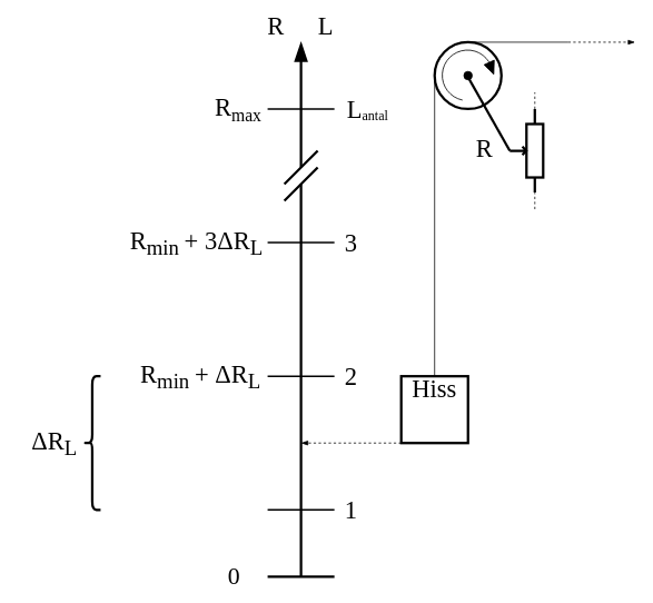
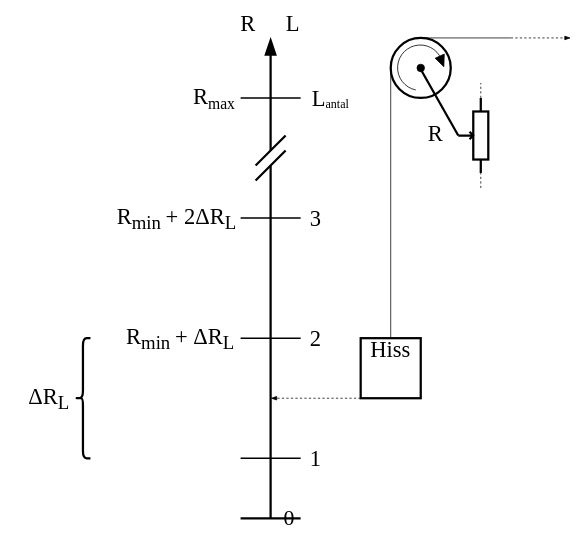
  <mxCell id="0" />
  <mxCell id="1" parent="0" />
  <mxCell id="2" value="" style="whiteSpace=wrap;html=1;aspect=fixed;strokeWidth=3;" vertex="1" parent="1"><mxGeometry x="480" y="450" width="80" height="80" as="geometry" /></mxCell>
  <mxCell id="3" value="" style="endArrow=none;html=1;exitX=0.5;exitY=0;exitDx=0;exitDy=0;" edge="1" parent="1" source="2"><mxGeometry width="50" height="50" relative="1" as="geometry"><mxPoint x="450" y="350" as="sourcePoint" /><mxPoint x="520" y="90" as="targetPoint" /></mxGeometry></mxCell>
  <mxCell id="4" value="" style="ellipse;whiteSpace=wrap;html=1;aspect=fixed;rounded=0;sketch=0;strokeWidth=3;" vertex="1" parent="1"><mxGeometry x="520" y="50" width="80" height="80" as="geometry" /></mxCell>
  <mxCell id="5" value="" style="endArrow=none;html=1;" edge="1" parent="1"><mxGeometry width="50" height="50" relative="1" as="geometry"><mxPoint x="560" y="50" as="sourcePoint" /><mxPoint x="680" y="50" as="targetPoint" /></mxGeometry></mxCell>
  <mxCell id="6" value="" style="pointerEvents=1;verticalLabelPosition=bottom;shadow=0;dashed=0;align=center;html=1;verticalAlign=top;shape=mxgraph.electrical.resistors.potentiometer_1;rounded=0;sketch=0;rotation=90;strokeWidth=3;" vertex="1" parent="1"><mxGeometry x="580" y="160" width="100" height="40" as="geometry" /></mxCell>
  <mxCell id="7" value="" style="endArrow=none;html=1;entryX=0.5;entryY=1;entryDx=0;entryDy=0;entryPerimeter=0;strokeWidth=3;" edge="1" parent="1" target="6"><mxGeometry width="50" height="50" relative="1" as="geometry"><mxPoint x="559" y="90" as="sourcePoint" /><mxPoint x="599" y="110" as="targetPoint" /></mxGeometry></mxCell>
  <mxCell id="8" value="" style="verticalLabelPosition=bottom;shadow=0;dashed=0;align=center;html=1;verticalAlign=top;shape=mxgraph.electrical.rot_mech.verticalLabelPosition=bottom;shadow=0;dashed=0;align=center;fillColor=strokeColor;html=1;verticalAlign=top;strokeWidth=1;shape=mxgraph.electrical.rot_mech.rotation;rounded=0;sketch=0;rotation=-45;flipV=1;" vertex="1" parent="1"><mxGeometry x="521.5" y="58" width="69" height="54" as="geometry" /></mxCell>
  <mxCell id="9" value="" style="ellipse;whiteSpace=wrap;html=1;aspect=fixed;rounded=0;sketch=0;fillColor=#000000;" vertex="1" parent="1"><mxGeometry x="555" y="85" width="10" height="10" as="geometry" /></mxCell>
  <mxCell id="10" value="" style="endArrow=none;html=1;endFill=0;strokeWidth=3;endSize=16;" edge="1" parent="1"><mxGeometry width="50" height="50" relative="1" as="geometry"><mxPoint x="360" y="690" as="sourcePoint" /><mxPoint x="360" y="220" as="targetPoint" /></mxGeometry></mxCell>
  <mxCell id="11" value="" style="endArrow=none;html=1;strokeWidth=3;" edge="1" parent="1"><mxGeometry width="50" height="50" relative="1" as="geometry"><mxPoint x="320" y="690" as="sourcePoint" /><mxPoint x="400" y="690" as="targetPoint" /></mxGeometry></mxCell>
  <mxCell id="12" value="" style="endArrow=none;html=1;strokeWidth=2;" edge="1" parent="1"><mxGeometry width="50" height="50" relative="1" as="geometry"><mxPoint x="320" y="610" as="sourcePoint" /><mxPoint x="400" y="610" as="targetPoint" /></mxGeometry></mxCell>
  <mxCell id="13" value="" style="endArrow=none;html=1;strokeWidth=2;" edge="1" parent="1"><mxGeometry width="50" height="50" relative="1" as="geometry"><mxPoint x="320" y="450" as="sourcePoint" /><mxPoint x="400" y="450" as="targetPoint" /></mxGeometry></mxCell>
  <mxCell id="14" value="" style="endArrow=none;html=1;strokeWidth=2;" edge="1" parent="1"><mxGeometry width="50" height="50" relative="1" as="geometry"><mxPoint x="320" y="290" as="sourcePoint" /><mxPoint x="400" y="290" as="targetPoint" /></mxGeometry></mxCell>
  <mxCell id="15" value="" style="endArrow=none;html=1;strokeWidth=2;" edge="1" parent="1"><mxGeometry width="50" height="50" relative="1" as="geometry"><mxPoint x="320" y="130" as="sourcePoint" /><mxPoint x="400" y="130" as="targetPoint" /></mxGeometry></mxCell>
- <mxCell id="16" value="&lt;font face=&quot;Computer Modern&quot; style=&quot;font-size: 29px&quot;&gt;0&lt;/font&gt;" style="text;html=1;strokeColor=none;fillColor=none;align=center;verticalAlign=middle;whiteSpace=wrap;rounded=0;sketch=0;" vertex="1" parent="1"><mxGeometry x="260" y="680" width="40" height="20" as="geometry" /></mxCell>
+ <mxCell id="16" value="&lt;font face=&quot;Computer Modern&quot; style=&quot;font-size: 29px&quot;&gt;0&lt;/font&gt;" style="text;html=1;strokeColor=none;fillColor=none;align=center;verticalAlign=middle;whiteSpace=wrap;rounded=0;sketch=0;" vertex="1" parent="1"><mxGeometry x="365" y="680" width="40" height="20" as="geometry" /></mxCell>
  <mxCell id="17" value="&lt;font&gt;&lt;font face=&quot;Computer Modern&quot; style=&quot;font-size: 30px&quot;&gt;R&lt;/font&gt;&lt;font face=&quot;Computer Modern&quot; style=&quot;font-size: 25px&quot;&gt;&lt;sub&gt;max&lt;/sub&gt;&lt;/font&gt;&lt;/font&gt;" style="text;html=1;strokeColor=none;fillColor=none;align=center;verticalAlign=middle;whiteSpace=wrap;rounded=0;sketch=0;" vertex="1" parent="1"><mxGeometry x="250" y="120" width="70" height="20" as="geometry" /></mxCell>
  <mxCell id="18" value="&lt;font style=&quot;font-size: 30px&quot;&gt;&lt;font face=&quot;Computer Modern&quot; style=&quot;font-size: 30px&quot;&gt;R&lt;/font&gt;&lt;font face=&quot;Computer Modern&quot; style=&quot;font-size: 30px&quot;&gt;&lt;sub&gt;min&amp;nbsp;&lt;/sub&gt;+ ΔR&lt;sub&gt;L&lt;/sub&gt;&lt;/font&gt;&lt;/font&gt;" style="text;html=1;strokeColor=none;fillColor=none;align=center;verticalAlign=middle;whiteSpace=wrap;rounded=0;sketch=0;" vertex="1" parent="1"><mxGeometry x="160" y="440" width="160" height="20" as="geometry" /></mxCell>
- <mxCell id="19" value="&lt;font style=&quot;font-size: 30px&quot;&gt;&lt;font face=&quot;Computer Modern&quot; style=&quot;font-size: 30px&quot;&gt;R&lt;/font&gt;&lt;font face=&quot;Computer Modern&quot; style=&quot;font-size: 30px&quot;&gt;&lt;sub&gt;min&amp;nbsp;&lt;/sub&gt;+ 3ΔR&lt;sub&gt;L&lt;/sub&gt;&lt;/font&gt;&lt;/font&gt;" style="text;html=1;strokeColor=none;fillColor=none;align=center;verticalAlign=middle;whiteSpace=wrap;rounded=0;sketch=0;" vertex="1" parent="1"><mxGeometry x="150" y="280" width="170" height="20" as="geometry" /></mxCell>
+ <mxCell id="19" value="&lt;font style=&quot;font-size: 30px&quot;&gt;&lt;font face=&quot;Computer Modern&quot; style=&quot;font-size: 30px&quot;&gt;R&lt;/font&gt;&lt;font face=&quot;Computer Modern&quot; style=&quot;font-size: 30px&quot;&gt;&lt;sub&gt;min&amp;nbsp;&lt;/sub&gt;+ 2ΔR&lt;sub&gt;L&lt;/sub&gt;&lt;/font&gt;&lt;/font&gt;" style="text;html=1;strokeColor=none;fillColor=none;align=center;verticalAlign=middle;whiteSpace=wrap;rounded=0;sketch=0;" vertex="1" parent="1"><mxGeometry x="150" y="280" width="170" height="20" as="geometry" /></mxCell>
  <mxCell id="20" value="" style="shape=curlyBracket;whiteSpace=wrap;html=1;rounded=1;sketch=0;fillColor=#000000;strokeWidth=3;" vertex="1" parent="1"><mxGeometry x="100" y="450" width="20" height="160" as="geometry" /></mxCell>
  <mxCell id="21" value="&lt;font style=&quot;font-size: 30px&quot;&gt;&lt;font face=&quot;Computer Modern&quot; style=&quot;font-size: 30px&quot;&gt;ΔR&lt;sub&gt;L&lt;/sub&gt;&lt;/font&gt;&lt;/font&gt;" style="text;html=1;strokeColor=none;fillColor=none;align=center;verticalAlign=middle;whiteSpace=wrap;rounded=0;sketch=0;" vertex="1" parent="1"><mxGeometry x="20" y="520" width="90" height="20" as="geometry" /></mxCell>
  <mxCell id="22" value="&lt;font face=&quot;Computer Modern&quot; style=&quot;font-size: 30px&quot;&gt;R&lt;/font&gt;" style="text;html=1;strokeColor=none;fillColor=none;align=center;verticalAlign=middle;whiteSpace=wrap;rounded=0;sketch=0;" vertex="1" parent="1"><mxGeometry x="560" y="167" width="40" height="20" as="geometry" /></mxCell>
  <mxCell id="23" value="&lt;font face=&quot;Computer Modern&quot; style=&quot;font-size: 30px&quot;&gt;R&lt;/font&gt;" style="text;html=1;strokeColor=none;fillColor=none;align=center;verticalAlign=middle;whiteSpace=wrap;rounded=0;sketch=0;" vertex="1" parent="1"><mxGeometry x="310" y="20" width="40" height="20" as="geometry" /></mxCell>
  <mxCell id="24" value="" style="endArrow=none;dashed=1;html=1;strokeWidth=1;entryX=1;entryY=0.25;entryDx=0;entryDy=0;entryPerimeter=0;" edge="1" parent="1" target="6"><mxGeometry width="50" height="50" relative="1" as="geometry"><mxPoint x="640" y="250" as="sourcePoint" /><mxPoint x="460" y="290" as="targetPoint" /></mxGeometry></mxCell>
  <mxCell id="25" value="" style="endArrow=none;dashed=1;html=1;strokeWidth=1;entryX=1;entryY=0.25;entryDx=0;entryDy=0;entryPerimeter=0;" edge="1" parent="1"><mxGeometry width="50" height="50" relative="1" as="geometry"><mxPoint x="640" y="130" as="sourcePoint" /><mxPoint x="640" y="110" as="targetPoint" /><Array as="points" /></mxGeometry></mxCell>
  <mxCell id="26" value="&lt;font face=&quot;Computer Modern&quot; style=&quot;font-size: 30px&quot;&gt;Hiss&lt;/font&gt;" style="text;html=1;strokeColor=none;fillColor=none;align=center;verticalAlign=middle;whiteSpace=wrap;rounded=0;sketch=0;" vertex="1" parent="1"><mxGeometry x="500" y="455" width="40" height="20" as="geometry" /></mxCell>
  <mxCell id="27" value="&lt;font face=&quot;Computer Modern&quot;&gt;&lt;span style=&quot;font-size: 30px&quot;&gt;L&lt;/span&gt;&lt;sub&gt;&lt;font style=&quot;font-size: 16px&quot;&gt;antal&lt;/font&gt;&lt;/sub&gt;&lt;/font&gt;" style="text;html=1;strokeColor=none;fillColor=none;align=center;verticalAlign=middle;whiteSpace=wrap;rounded=0;sketch=0;" vertex="1" parent="1"><mxGeometry x="400" y="120" width="80" height="20" as="geometry" /></mxCell>
  <mxCell id="28" value="&lt;font face=&quot;Computer Modern&quot; style=&quot;font-size: 30px&quot;&gt;L&lt;/font&gt;" style="text;html=1;strokeColor=none;fillColor=none;align=center;verticalAlign=middle;whiteSpace=wrap;rounded=0;sketch=0;" vertex="1" parent="1"><mxGeometry x="370" y="20" width="40" height="20" as="geometry" /></mxCell>
  <mxCell id="29" value="&lt;font face=&quot;Computer Modern&quot; style=&quot;font-size: 30px&quot;&gt;3&lt;/font&gt;" style="text;html=1;strokeColor=none;fillColor=none;align=center;verticalAlign=middle;whiteSpace=wrap;rounded=0;sketch=0;" vertex="1" parent="1"><mxGeometry x="400" y="280" width="40" height="20" as="geometry" /></mxCell>
  <mxCell id="30" value="&lt;font face=&quot;Computer Modern&quot; style=&quot;font-size: 30px&quot;&gt;2&lt;/font&gt;" style="text;html=1;strokeColor=none;fillColor=none;align=center;verticalAlign=middle;whiteSpace=wrap;rounded=0;sketch=0;rotation=0;" vertex="1" parent="1"><mxGeometry x="400" y="440" width="40" height="20" as="geometry" /></mxCell>
  <mxCell id="31" value="&lt;font face=&quot;Computer Modern&quot; style=&quot;font-size: 30px&quot;&gt;1&lt;/font&gt;" style="text;html=1;strokeColor=none;fillColor=none;align=center;verticalAlign=middle;whiteSpace=wrap;rounded=0;sketch=0;rotation=0;" vertex="1" parent="1"><mxGeometry x="400" y="600" width="40" height="20" as="geometry" /></mxCell>
  <mxCell id="32" value="" style="endArrow=blockThin;dashed=1;html=1;strokeWidth=1;endFill=1;" edge="1" parent="1"><mxGeometry width="50" height="50" relative="1" as="geometry"><mxPoint x="680" y="50" as="sourcePoint" /><mxPoint x="760" y="50" as="targetPoint" /><Array as="points" /></mxGeometry></mxCell>
  <mxCell id="33" value="" style="endArrow=blockThin;dashed=1;html=1;strokeWidth=1;exitX=0;exitY=1;exitDx=0;exitDy=0;endFill=1;" edge="1" parent="1" source="2"><mxGeometry width="50" height="50" relative="1" as="geometry"><mxPoint x="430" y="380" as="sourcePoint" /><mxPoint x="360" y="530" as="targetPoint" /></mxGeometry></mxCell>
  <mxCell id="34" value="" style="endArrow=blockThin;html=1;strokeWidth=3;endFill=1;endSize=16;" edge="1" parent="1"><mxGeometry width="50" height="50" relative="1" as="geometry"><mxPoint x="360" y="200" as="sourcePoint" /><mxPoint x="360" y="50" as="targetPoint" /></mxGeometry></mxCell>
  <mxCell id="35" value="" style="endArrow=none;html=1;strokeWidth=3;" edge="1" parent="1"><mxGeometry width="50" height="50" relative="1" as="geometry"><mxPoint x="340" y="220" as="sourcePoint" /><mxPoint x="380" y="180" as="targetPoint" /><Array as="points"><mxPoint x="380" y="180" /></Array></mxGeometry></mxCell>
  <mxCell id="36" value="" style="endArrow=none;html=1;strokeWidth=3;" edge="1" parent="1"><mxGeometry width="50" height="50" relative="1" as="geometry"><mxPoint x="340" y="240" as="sourcePoint" /><mxPoint x="380" y="200" as="targetPoint" /><Array as="points"><mxPoint x="380" y="200" /></Array></mxGeometry></mxCell>
